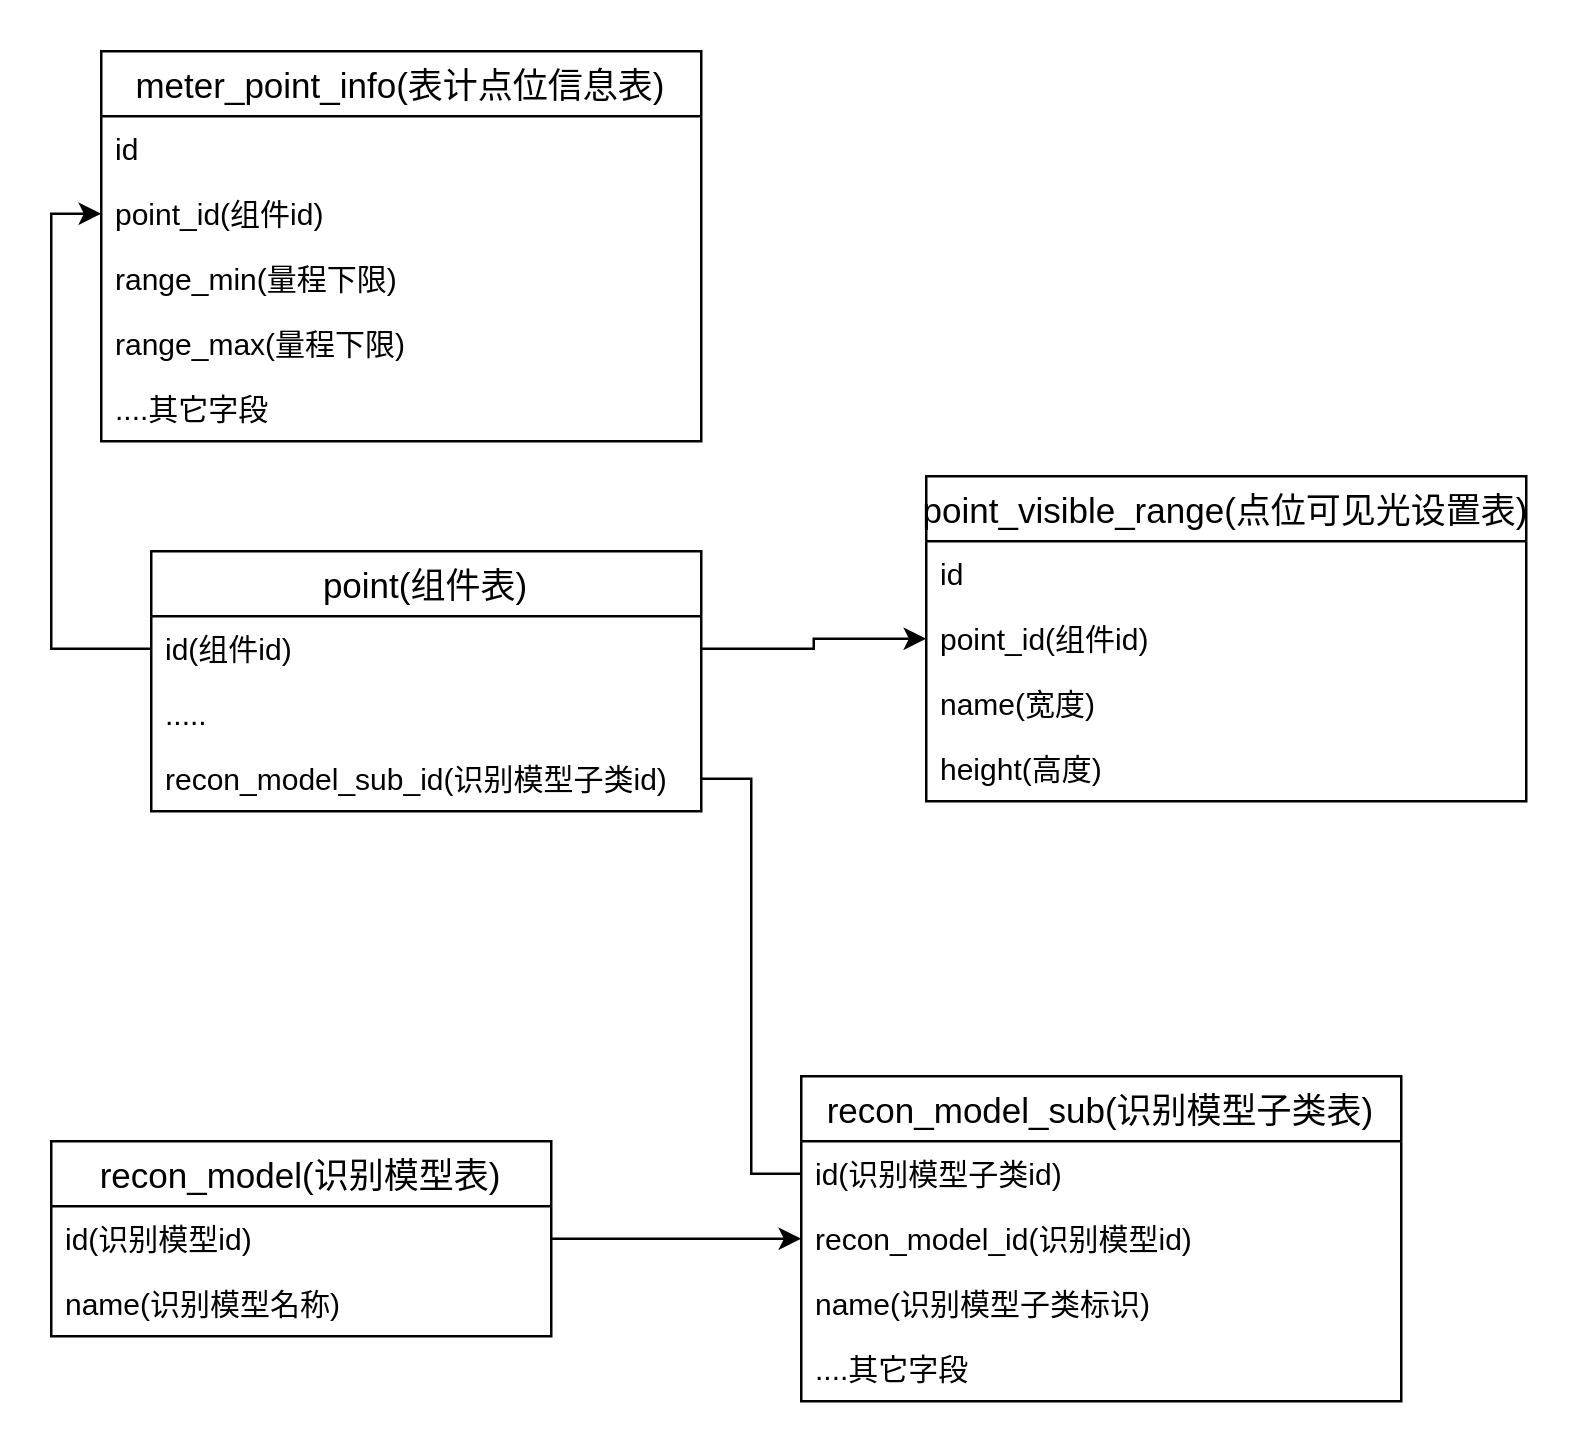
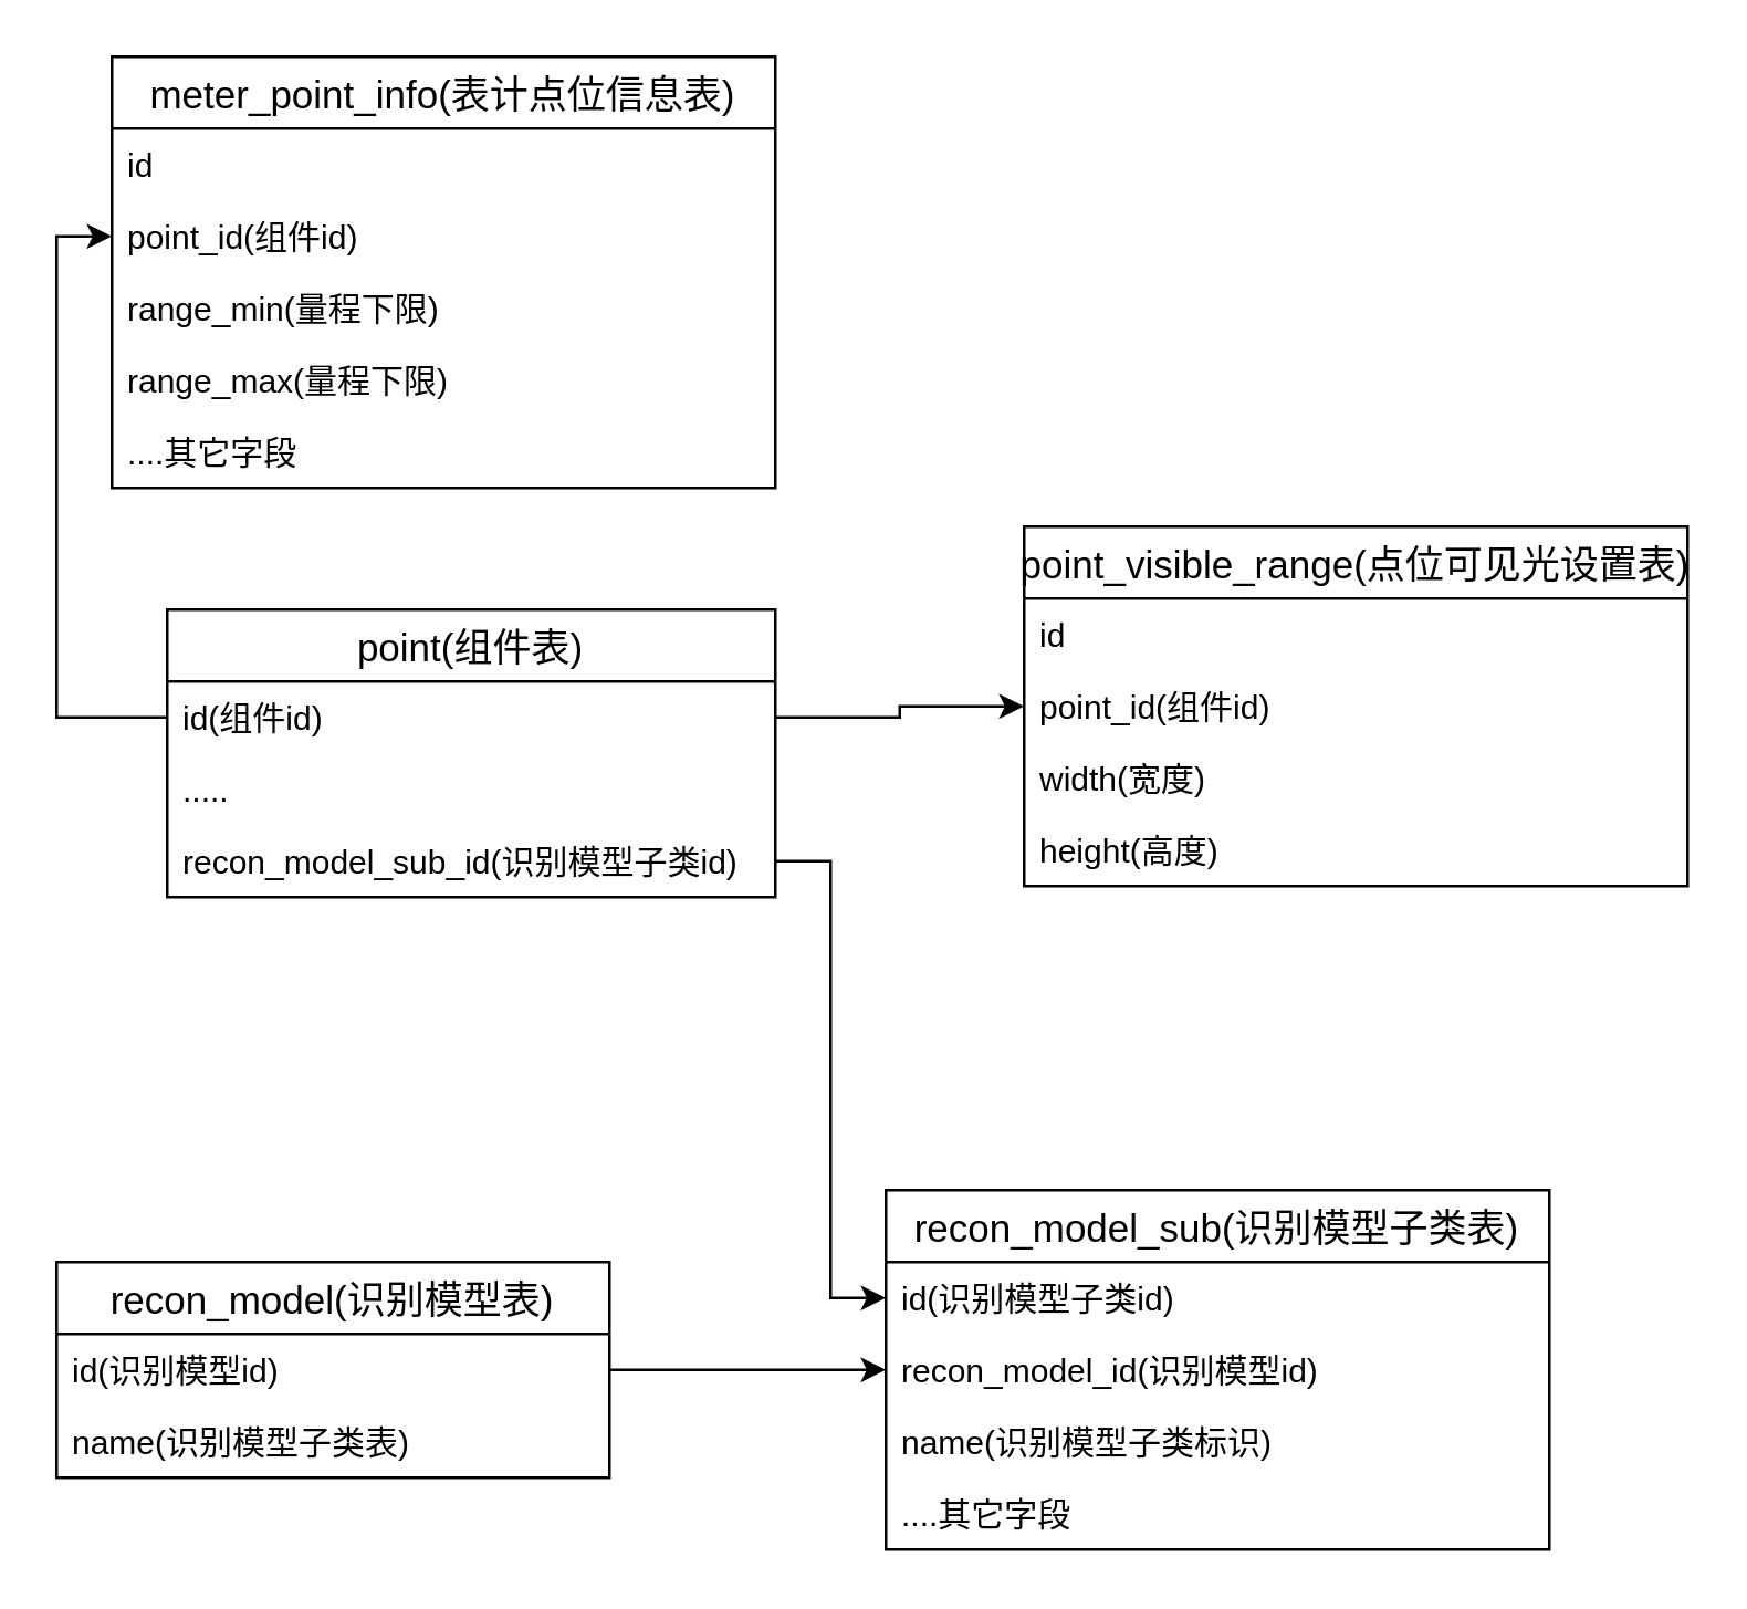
  <mxCell id="0" />
  <mxCell id="1" parent="0" />
  <mxCell id="2" style="edgeStyle=orthogonalEdgeStyle;rounded=0;orthogonalLoop=1;jettySize=auto;html=1;exitX=1;exitY=0.5;exitDx=0;exitDy=0;entryX=0;entryY=0.5;entryDx=0;entryDy=0;" edge="1" parent="1" source="16" target="12"><mxGeometry relative="1" as="geometry" /></mxCell>
- <mxCell id="3" style="edgeStyle=orthogonalEdgeStyle;rounded=0;orthogonalLoop=1;jettySize=auto;html=1;exitX=1;exitY=0.5;exitDx=0;exitDy=0;entryX=0;entryY=0.5;entryDx=0;entryDy=0;endArrow=none;" edge="1" parent="1" source="7" target="11"><mxGeometry relative="1" as="geometry" /></mxCell>
+ <mxCell id="3" style="edgeStyle=orthogonalEdgeStyle;rounded=0;orthogonalLoop=1;jettySize=auto;html=1;exitX=1;exitY=0.5;exitDx=0;exitDy=0;entryX=0;entryY=0.5;entryDx=0;entryDy=0;" edge="1" parent="1" source="7" target="11"><mxGeometry relative="1" as="geometry" /></mxCell>
  <mxCell id="4" value="point(组件表)" style="swimlane;fontStyle=0;childLayout=stackLayout;horizontal=1;startSize=26;horizontalStack=0;resizeParent=1;resizeParentMax=0;resizeLast=0;collapsible=1;marginBottom=0;align=center;fontSize=14;" vertex="1" parent="1"><mxGeometry x="60" y="220" width="220" height="104" as="geometry" /></mxCell>
  <mxCell id="5" value="id(组件id)" style="text;strokeColor=none;fillColor=none;spacingLeft=4;spacingRight=4;overflow=hidden;rotatable=0;points=[[0,0.5],[1,0.5]];portConstraint=eastwest;fontSize=12;" vertex="1" parent="4"><mxGeometry y="26" width="220" height="26" as="geometry" /></mxCell>
  <mxCell id="6" value="....." style="text;strokeColor=none;fillColor=none;spacingLeft=4;spacingRight=4;overflow=hidden;rotatable=0;points=[[0,0.5],[1,0.5]];portConstraint=eastwest;fontSize=12;" vertex="1" parent="4"><mxGeometry y="52" width="220" height="26" as="geometry" /></mxCell>
  <mxCell id="7" value="recon_model_sub_id(识别模型子类id)" style="text;strokeColor=none;fillColor=none;spacingLeft=4;spacingRight=4;overflow=hidden;rotatable=0;points=[[0,0.5],[1,0.5]];portConstraint=eastwest;fontSize=12;" vertex="1" parent="4"><mxGeometry y="78" width="220" height="26" as="geometry" /></mxCell>
  <mxCell id="8" style="edgeStyle=orthogonalEdgeStyle;rounded=0;orthogonalLoop=1;jettySize=auto;html=1;exitX=1;exitY=0.5;exitDx=0;exitDy=0;entryX=0;entryY=0.5;entryDx=0;entryDy=0;" edge="1" parent="1" source="5" target="20"><mxGeometry relative="1" as="geometry" /></mxCell>
  <mxCell id="9" style="edgeStyle=orthogonalEdgeStyle;rounded=0;orthogonalLoop=1;jettySize=auto;html=1;exitX=0;exitY=0.5;exitDx=0;exitDy=0;entryX=0;entryY=0.5;entryDx=0;entryDy=0;" edge="1" parent="1" source="5" target="25"><mxGeometry relative="1" as="geometry" /></mxCell>
  <mxCell id="10" value="recon_model_sub(识别模型子类表)" style="swimlane;fontStyle=0;childLayout=stackLayout;horizontal=1;startSize=26;horizontalStack=0;resizeParent=1;resizeParentMax=0;resizeLast=0;collapsible=1;marginBottom=0;align=center;fontSize=14;" vertex="1" parent="1"><mxGeometry x="320" y="430" width="240" height="130" as="geometry" /></mxCell>
  <mxCell id="11" value="id(识别模型子类id)" style="text;strokeColor=none;fillColor=none;spacingLeft=4;spacingRight=4;overflow=hidden;rotatable=0;points=[[0,0.5],[1,0.5]];portConstraint=eastwest;fontSize=12;" vertex="1" parent="10"><mxGeometry y="26" width="240" height="26" as="geometry" /></mxCell>
  <mxCell id="12" value="recon_model_id(识别模型id)" style="text;strokeColor=none;fillColor=none;spacingLeft=4;spacingRight=4;overflow=hidden;rotatable=0;points=[[0,0.5],[1,0.5]];portConstraint=eastwest;fontSize=12;" vertex="1" parent="10"><mxGeometry y="52" width="240" height="26" as="geometry" /></mxCell>
  <mxCell id="13" value="name(识别模型子类标识)" style="text;strokeColor=none;fillColor=none;spacingLeft=4;spacingRight=4;overflow=hidden;rotatable=0;points=[[0,0.5],[1,0.5]];portConstraint=eastwest;fontSize=12;" vertex="1" parent="10"><mxGeometry y="78" width="240" height="26" as="geometry" /></mxCell>
  <mxCell id="14" value="....其它字段" style="text;strokeColor=none;fillColor=none;spacingLeft=4;spacingRight=4;overflow=hidden;rotatable=0;points=[[0,0.5],[1,0.5]];portConstraint=eastwest;fontSize=12;" vertex="1" parent="10"><mxGeometry y="104" width="240" height="26" as="geometry" /></mxCell>
  <mxCell id="15" value="recon_model(识别模型表)" style="swimlane;fontStyle=0;childLayout=stackLayout;horizontal=1;startSize=26;horizontalStack=0;resizeParent=1;resizeParentMax=0;resizeLast=0;collapsible=1;marginBottom=0;align=center;fontSize=14;" vertex="1" parent="1"><mxGeometry x="20" y="456" width="200" height="78" as="geometry" /></mxCell>
  <mxCell id="16" value="id(识别模型id)" style="text;strokeColor=none;fillColor=none;spacingLeft=4;spacingRight=4;overflow=hidden;rotatable=0;points=[[0,0.5],[1,0.5]];portConstraint=eastwest;fontSize=12;" vertex="1" parent="15"><mxGeometry y="26" width="200" height="26" as="geometry" /></mxCell>
- <mxCell id="17" value="name(识别模型名称)" style="text;strokeColor=none;fillColor=none;spacingLeft=4;spacingRight=4;overflow=hidden;rotatable=0;points=[[0,0.5],[1,0.5]];portConstraint=eastwest;fontSize=12;" vertex="1" parent="15"><mxGeometry y="52" width="200" height="26" as="geometry" /></mxCell>
+ <mxCell id="17" value="name(识别模型子类表)" style="text;strokeColor=none;fillColor=none;spacingLeft=4;spacingRight=4;overflow=hidden;rotatable=0;points=[[0,0.5],[1,0.5]];portConstraint=eastwest;fontSize=12;" vertex="1" parent="15"><mxGeometry y="52" width="200" height="26" as="geometry" /></mxCell>
  <mxCell id="18" value="point_visible_range(点位可见光设置表)" style="swimlane;fontStyle=0;childLayout=stackLayout;horizontal=1;startSize=26;horizontalStack=0;resizeParent=1;resizeParentMax=0;resizeLast=0;collapsible=1;marginBottom=0;align=center;fontSize=14;" vertex="1" parent="1"><mxGeometry x="370" y="190" width="240" height="130" as="geometry" /></mxCell>
  <mxCell id="19" value="id" style="text;strokeColor=none;fillColor=none;spacingLeft=4;spacingRight=4;overflow=hidden;rotatable=0;points=[[0,0.5],[1,0.5]];portConstraint=eastwest;fontSize=12;" vertex="1" parent="18"><mxGeometry y="26" width="240" height="26" as="geometry" /></mxCell>
  <mxCell id="20" value="point_id(组件id)" style="text;strokeColor=none;fillColor=none;spacingLeft=4;spacingRight=4;overflow=hidden;rotatable=0;points=[[0,0.5],[1,0.5]];portConstraint=eastwest;fontSize=12;" vertex="1" parent="18"><mxGeometry y="52" width="240" height="26" as="geometry" /></mxCell>
- <mxCell id="21" value="name(宽度)" style="text;strokeColor=none;fillColor=none;spacingLeft=4;spacingRight=4;overflow=hidden;rotatable=0;points=[[0,0.5],[1,0.5]];portConstraint=eastwest;fontSize=12;" vertex="1" parent="18"><mxGeometry y="78" width="240" height="26" as="geometry" /></mxCell>
+ <mxCell id="21" value="width(宽度)" style="text;strokeColor=none;fillColor=none;spacingLeft=4;spacingRight=4;overflow=hidden;rotatable=0;points=[[0,0.5],[1,0.5]];portConstraint=eastwest;fontSize=12;" vertex="1" parent="18"><mxGeometry y="78" width="240" height="26" as="geometry" /></mxCell>
  <mxCell id="22" value="height(高度)" style="text;strokeColor=none;fillColor=none;spacingLeft=4;spacingRight=4;overflow=hidden;rotatable=0;points=[[0,0.5],[1,0.5]];portConstraint=eastwest;fontSize=12;" vertex="1" parent="18"><mxGeometry y="104" width="240" height="26" as="geometry" /></mxCell>
  <mxCell id="23" value="meter_point_info(表计点位信息表)" style="swimlane;fontStyle=0;childLayout=stackLayout;horizontal=1;startSize=26;horizontalStack=0;resizeParent=1;resizeParentMax=0;resizeLast=0;collapsible=1;marginBottom=0;align=center;fontSize=14;" vertex="1" parent="1"><mxGeometry x="40" y="20" width="240" height="156" as="geometry" /></mxCell>
  <mxCell id="24" value="id" style="text;strokeColor=none;fillColor=none;spacingLeft=4;spacingRight=4;overflow=hidden;rotatable=0;points=[[0,0.5],[1,0.5]];portConstraint=eastwest;fontSize=12;" vertex="1" parent="23"><mxGeometry y="26" width="240" height="26" as="geometry" /></mxCell>
  <mxCell id="25" value="point_id(组件id)" style="text;strokeColor=none;fillColor=none;spacingLeft=4;spacingRight=4;overflow=hidden;rotatable=0;points=[[0,0.5],[1,0.5]];portConstraint=eastwest;fontSize=12;" vertex="1" parent="23"><mxGeometry y="52" width="240" height="26" as="geometry" /></mxCell>
  <mxCell id="26" value="range_min(量程下限)" style="text;strokeColor=none;fillColor=none;spacingLeft=4;spacingRight=4;overflow=hidden;rotatable=0;points=[[0,0.5],[1,0.5]];portConstraint=eastwest;fontSize=12;" vertex="1" parent="23"><mxGeometry y="78" width="240" height="26" as="geometry" /></mxCell>
  <mxCell id="27" value="range_max(量程下限)" style="text;strokeColor=none;fillColor=none;spacingLeft=4;spacingRight=4;overflow=hidden;rotatable=0;points=[[0,0.5],[1,0.5]];portConstraint=eastwest;fontSize=12;" vertex="1" parent="23"><mxGeometry y="104" width="240" height="26" as="geometry" /></mxCell>
  <mxCell id="28" value="....其它字段" style="text;strokeColor=none;fillColor=none;spacingLeft=4;spacingRight=4;overflow=hidden;rotatable=0;points=[[0,0.5],[1,0.5]];portConstraint=eastwest;fontSize=12;" vertex="1" parent="23"><mxGeometry y="130" width="240" height="26" as="geometry" /></mxCell>
